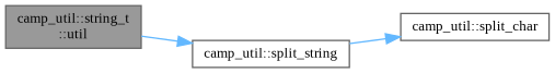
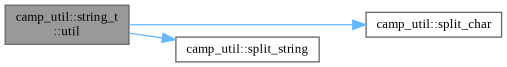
  digraph {
    fontname="Liberation Serif"
    rankdir=LR
    node [color=grey40 fillcolor=white fontname="Liberation Serif" fontsize=10 shape=box style=filled]
    edge [color=steelblue1 fontname="Liberation Serif" fontsize=10 labelfontname=Helvetica labelfontsize=10 style=solid]
    n1 [color=gray40 fillcolor=grey60 fontcolor=black height=0.2 label="camp_util::string_t\l::util" width=0.4]
    n2 [height=0.2 label="camp_util::split_char" width=0.4]
    n3 [height=0.2 label="camp_util::split_string" width=0.4]
-   n3 -> n2
+   n1 -> n2
    n1 -> n3
  }
